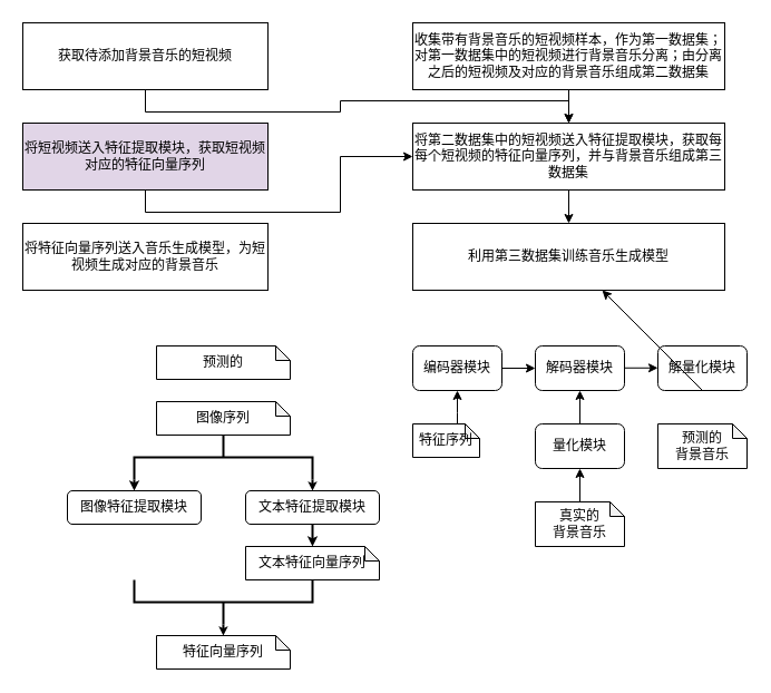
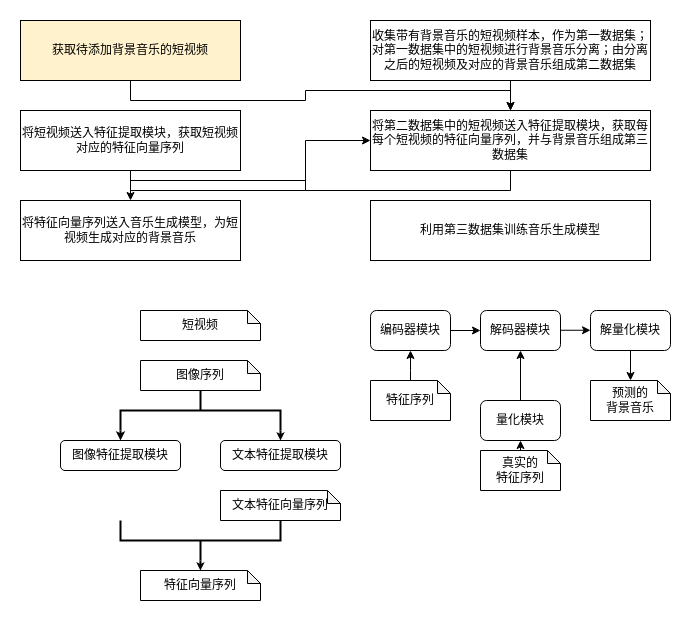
  <mxCell id="0" />
  <mxCell id="1" parent="0" />
  <mxCell id="2" style="edgeStyle=orthogonalEdgeStyle;rounded=0;orthogonalLoop=1;jettySize=auto;html=1;exitX=0.5;exitY=1;exitDx=0;exitDy=0;" parent="1" source="3" target="10" edge="1"><mxGeometry relative="1" as="geometry" /></mxCell>
- <mxCell id="3" value="获取待添加背景音乐的短视频" style="rounded=0;whiteSpace=wrap;html=1;" parent="1" vertex="1"><mxGeometry x="20" y="20" width="220" height="60" as="geometry" /></mxCell>
+ <mxCell id="3" value="获取待添加背景音乐的短视频" style="rounded=0;whiteSpace=wrap;html=1;fillColor=#fff2cc;" parent="1" vertex="1"><mxGeometry x="20" y="20" width="220" height="60" as="geometry" /></mxCell>
  <mxCell id="4" style="edgeStyle=orthogonalEdgeStyle;rounded=0;orthogonalLoop=1;jettySize=auto;html=1;exitX=0.5;exitY=1;exitDx=0;exitDy=0;" parent="1" source="5" target="10" edge="1"><mxGeometry relative="1" as="geometry" /></mxCell>
- <mxCell id="5" value="将短视频送入特征提取模块，获取短视频对应的特征向量序列" style="rounded=0;whiteSpace=wrap;html=1;fillColor=#e1d5e7;" parent="1" vertex="1"><mxGeometry x="20" y="110" width="220" height="60" as="geometry" /></mxCell>
+ <mxCell id="5" value="将短视频送入特征提取模块，获取短视频对应的特征向量序列" style="rounded=0;whiteSpace=wrap;html=1;" parent="1" vertex="1"><mxGeometry x="20" y="110" width="220" height="60" as="geometry" /></mxCell>
  <mxCell id="6" value="将特征向量序列送入音乐生成模型，为短视频生成对应的背景音乐" style="rounded=0;whiteSpace=wrap;html=1;" parent="1" vertex="1"><mxGeometry x="20" y="200" width="220" height="60" as="geometry" /></mxCell>
  <mxCell id="7" style="edgeStyle=orthogonalEdgeStyle;rounded=0;orthogonalLoop=1;jettySize=auto;html=1;exitX=0.5;exitY=1;exitDx=0;exitDy=0;entryX=0.5;entryY=0;entryDx=0;entryDy=0;" parent="1" source="8" target="10" edge="1"><mxGeometry relative="1" as="geometry" /></mxCell>
  <mxCell id="8" value="收集带有背景音乐的短视频样本，作为第一数据集；对第一数据集中的短视频进行背景音乐分离；由分离之后的短视频及对应的背景音乐组成第二数据集" style="rounded=0;whiteSpace=wrap;html=1;" parent="1" vertex="1"><mxGeometry x="370" y="20" width="280" height="60" as="geometry" /></mxCell>
- <mxCell id="9" style="edgeStyle=orthogonalEdgeStyle;rounded=0;orthogonalLoop=1;jettySize=auto;html=1;exitX=0.5;exitY=1;exitDx=0;exitDy=0;entryX=0.5;entryY=0;entryDx=0;entryDy=0;" parent="1" source="10" target="11" edge="1"><mxGeometry relative="1" as="geometry" /></mxCell>
+ <mxCell id="9" style="edgeStyle=orthogonalEdgeStyle;rounded=0;orthogonalLoop=1;jettySize=auto;html=1;exitX=0.5;exitY=1;exitDx=0;exitDy=0;" parent="1" source="10" target="6" edge="1"><mxGeometry relative="1" as="geometry" /></mxCell>
  <mxCell id="10" value="将第二数据集中的短视频送入特征提取模块，获取每每个短视频的特征向量序列，并与背景音乐组成第三数据集" style="rounded=0;whiteSpace=wrap;html=1;" parent="1" vertex="1"><mxGeometry x="370" y="110" width="280" height="60" as="geometry" /></mxCell>
  <mxCell id="11" value="利用第三数据集训练音乐生成模型" style="rounded=0;whiteSpace=wrap;html=1;" parent="1" vertex="1"><mxGeometry x="370" y="200" width="280" height="60" as="geometry" /></mxCell>
  <mxCell id="12" value="图像特征提取模块" style="rounded=1;whiteSpace=wrap;html=1;" parent="1" vertex="1"><mxGeometry x="60" y="440" width="120" height="30" as="geometry" /></mxCell>
  <mxCell id="13" value="" style="strokeWidth=2;html=1;shape=mxgraph.flowchart.annotation_2;align=left;labelPosition=right;pointerEvents=1;direction=south;" parent="1" vertex="1"><mxGeometry x="120" y="390" width="160" height="40" as="geometry" /></mxCell>
  <mxCell id="14" value="" style="endArrow=classic;html=1;rounded=0;exitX=1;exitY=0;exitDx=0;exitDy=0;exitPerimeter=0;strokeWidth=2;endSize=2;" parent="1" source="13" edge="1"><mxGeometry width="50" height="50" relative="1" as="geometry"><mxPoint x="310" y="440" as="sourcePoint" /><mxPoint x="280" y="440" as="targetPoint" /></mxGeometry></mxCell>
  <mxCell id="15" value="" style="endArrow=classic;html=1;rounded=0;exitX=1;exitY=0;exitDx=0;exitDy=0;exitPerimeter=0;strokeWidth=2;endSize=3;" parent="1" edge="1"><mxGeometry width="50" height="50" relative="1" as="geometry"><mxPoint x="120" y="430" as="sourcePoint" /><mxPoint x="120" y="440" as="targetPoint" /></mxGeometry></mxCell>
- <mxCell id="16" value="预测的" style="shape=note;whiteSpace=wrap;html=1;backgroundOutline=1;darkOpacity=0.05;size=13;" parent="1" vertex="1"><mxGeometry x="140" y="310" width="120" height="30" as="geometry" /></mxCell>
+ <mxCell id="16" value="短视频" style="shape=note;whiteSpace=wrap;html=1;backgroundOutline=1;darkOpacity=0.05;size=13;" parent="1" vertex="1"><mxGeometry x="140" y="310" width="120" height="30" as="geometry" /></mxCell>
  <mxCell id="17" value="图像序列" style="shape=note;whiteSpace=wrap;html=1;backgroundOutline=1;darkOpacity=0.05;size=13;" parent="1" vertex="1"><mxGeometry x="140" y="360" width="120" height="30" as="geometry" /></mxCell>
- <mxCell id="18" value="" style="edgeStyle=orthogonalEdgeStyle;rounded=0;orthogonalLoop=1;jettySize=auto;html=1;strokeWidth=2;endSize=3;entryX=0.5;entryY=0;entryDx=0;entryDy=0;entryPerimeter=0;" edge="1" parent="1" source="19" target="33"><mxGeometry relative="1" as="geometry"><Array as="points"><mxPoint x="280" y="490" /><mxPoint x="280" y="490" /></Array></mxGeometry></mxCell>
  <mxCell id="19" value="文本特征提取模块" style="rounded=1;whiteSpace=wrap;html=1;shadow=0;glass=0;" parent="1" vertex="1"><mxGeometry x="220" y="440" width="120" height="30" as="geometry" /></mxCell>
  <mxCell id="20" style="edgeStyle=orthogonalEdgeStyle;rounded=0;orthogonalLoop=1;jettySize=auto;html=1;entryX=0;entryY=0.5;entryDx=0;entryDy=0;" parent="1" target="22" edge="1"><mxGeometry relative="1" as="geometry"><mxPoint x="450" y="330" as="sourcePoint" /></mxGeometry></mxCell>
  <mxCell id="21" value="编码器模块" style="rounded=1;whiteSpace=wrap;html=1;" parent="1" vertex="1"><mxGeometry x="370" y="310" width="80" height="40" as="geometry" /></mxCell>
  <mxCell id="22" value="解码器模块" style="rounded=1;whiteSpace=wrap;html=1;" parent="1" vertex="1"><mxGeometry x="480" y="310" width="80" height="40" as="geometry" /></mxCell>
- <mxCell id="23" value="特征序列" style="shape=note;whiteSpace=wrap;html=1;backgroundOutline=1;darkOpacity=0.05;size=13;" parent="1" vertex="1"><mxGeometry x="370" y="380" width="60" height="30" as="geometry" /></mxCell>
+ <mxCell id="23" value="特征序列" style="shape=note;whiteSpace=wrap;html=1;backgroundOutline=1;darkOpacity=0.05;size=13;" parent="1" vertex="1"><mxGeometry x="370" y="380" width="80" height="40" as="geometry" /></mxCell>
  <mxCell id="24" style="edgeStyle=orthogonalEdgeStyle;rounded=0;orthogonalLoop=1;jettySize=auto;html=1;exitX=0.5;exitY=0;exitDx=0;exitDy=0;exitPerimeter=0;entryX=0.5;entryY=1;entryDx=0;entryDy=0;" parent="1" source="25" target="27" edge="1"><mxGeometry relative="1" as="geometry" /></mxCell>
- <mxCell id="25" value="真实的&lt;br&gt;背景音乐" style="shape=note;whiteSpace=wrap;html=1;backgroundOutline=1;darkOpacity=0.05;size=13;" parent="1" vertex="1"><mxGeometry x="480" y="450" width="80" height="40" as="geometry" /></mxCell>
+ <mxCell id="25" value="真实的&lt;br&gt;特征序列" style="shape=note;whiteSpace=wrap;html=1;backgroundOutline=1;darkOpacity=0.05;size=13;" parent="1" vertex="1"><mxGeometry x="480" y="450" width="80" height="40" as="geometry" /></mxCell>
  <mxCell id="26" style="edgeStyle=orthogonalEdgeStyle;rounded=0;orthogonalLoop=1;jettySize=auto;html=1;exitX=0.5;exitY=0;exitDx=0;exitDy=0;entryX=0.5;entryY=1;entryDx=0;entryDy=0;" parent="1" source="27" target="22" edge="1"><mxGeometry relative="1" as="geometry" /></mxCell>
- <mxCell id="27" value="量化模块" style="rounded=1;whiteSpace=wrap;html=1;" parent="1" vertex="1"><mxGeometry x="480" y="380" width="80" height="40" as="geometry" /></mxCell>
+ <mxCell id="27" value="量化模块" style="rounded=1;whiteSpace=wrap;html=1;" parent="1" vertex="1"><mxGeometry x="480" y="400" width="80" height="40" as="geometry" /></mxCell>
  <mxCell id="28" style="edgeStyle=orthogonalEdgeStyle;rounded=0;orthogonalLoop=1;jettySize=auto;html=1;entryX=0.5;entryY=1;entryDx=0;entryDy=0;exitX=0.5;exitY=0;exitDx=0;exitDy=0;exitPerimeter=0;" parent="1" source="23" target="21" edge="1"><mxGeometry relative="1" as="geometry"><mxPoint x="500" y="390" as="sourcePoint" /><mxPoint x="500" y="360" as="targetPoint" /><Array as="points"><mxPoint x="410" y="370" /><mxPoint x="410" y="370" /></Array></mxGeometry></mxCell>
  <mxCell id="29" value="解量化模块" style="rounded=1;whiteSpace=wrap;html=1;" parent="1" vertex="1"><mxGeometry x="590" y="310" width="80" height="40" as="geometry" /></mxCell>
  <mxCell id="30" value="" style="endArrow=classic;html=1;rounded=0;" parent="1" edge="1"><mxGeometry width="50" height="50" relative="1" as="geometry"><mxPoint x="560" y="329.76" as="sourcePoint" /><mxPoint x="590" y="329.76" as="targetPoint" /></mxGeometry></mxCell>
  <mxCell id="31" value="预测的&lt;br&gt;背景音乐" style="shape=note;whiteSpace=wrap;html=1;backgroundOutline=1;darkOpacity=0.05;size=13;" parent="1" vertex="1"><mxGeometry x="590" y="380" width="80" height="40" as="geometry" /></mxCell>
- <mxCell id="32" value="" style="endArrow=classic;html=1;rounded=0;exitX=0.5;exitY=1;exitDx=0;exitDy=0;" parent="1" source="29" target="11" edge="1"><mxGeometry width="50" height="50" relative="1" as="geometry"><mxPoint x="660" y="370" as="sourcePoint" /><mxPoint x="690" y="370" as="targetPoint" /></mxGeometry></mxCell>
+ <mxCell id="32" value="" style="endArrow=classic;html=1;rounded=0;exitX=0.5;exitY=1;exitDx=0;exitDy=0;entryX=0.5;entryY=0;entryDx=0;entryDy=0;entryPerimeter=0;" parent="1" source="29" target="31" edge="1"><mxGeometry width="50" height="50" relative="1" as="geometry"><mxPoint x="660" y="370" as="sourcePoint" /><mxPoint x="690" y="370" as="targetPoint" /></mxGeometry></mxCell>
  <mxCell id="33" value="文本特征向量序列" style="shape=note;whiteSpace=wrap;html=1;backgroundOutline=1;darkOpacity=0.05;size=13;" vertex="1" parent="1"><mxGeometry x="220" y="490" width="120" height="30" as="geometry" /></mxCell>
  <mxCell id="34" value="" style="strokeWidth=2;html=1;shape=mxgraph.flowchart.annotation_2;align=left;labelPosition=right;pointerEvents=1;direction=south;rotation=-180;" vertex="1" parent="1"><mxGeometry x="120" y="520" width="160" height="40" as="geometry" /></mxCell>
  <mxCell id="35" value="" style="endArrow=classic;html=1;rounded=0;exitX=1;exitY=0;exitDx=0;exitDy=0;exitPerimeter=0;strokeWidth=2;endSize=2;" edge="1" parent="1"><mxGeometry width="50" height="50" relative="1" as="geometry"><mxPoint x="199.94" y="560" as="sourcePoint" /><mxPoint x="199.94" y="570" as="targetPoint" /></mxGeometry></mxCell>
  <mxCell id="36" value="特征向量序列" style="shape=note;whiteSpace=wrap;html=1;backgroundOutline=1;darkOpacity=0.05;size=13;" vertex="1" parent="1"><mxGeometry x="140" y="570" width="120" height="30" as="geometry" /></mxCell>
